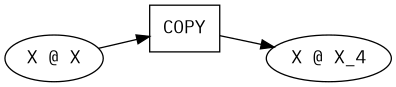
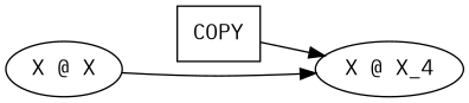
  digraph {
    fontname="IBM Plex Mono"
    rankdir=LR
    node [fontname="IBM Plex Mono" shape=ellipse]
    edge [fontname="IBM Plex Mono"]
    n1 [label=COPY shape=box]
    "X @ X"
    n3 [label="X @ X_4"]
    n1 -> n3
-   "X @ X" -> n1
+   "X @ X" -> n3
  }
